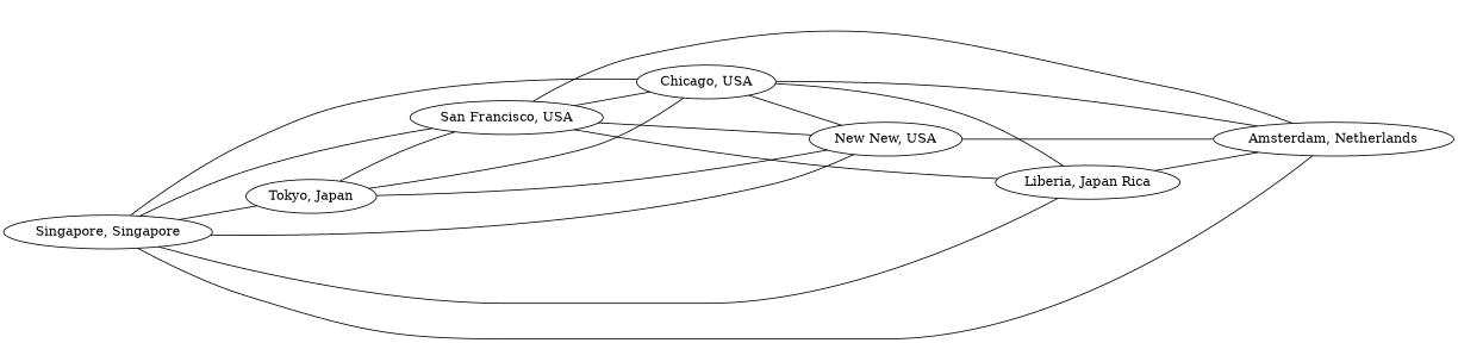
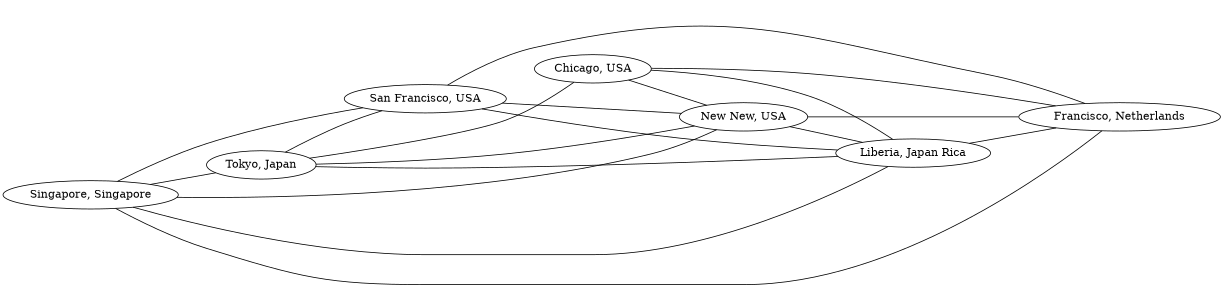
  graph {
    rankdir=LR
    edge [cost=1000]
    n1 [label="Chicago, USA"]
-   n2 [label="Amsterdam, Netherlands"]
+   n2 [label="Francisco, Netherlands"]
    n3 [label="New New, USA"]
    n4 [label="Liberia, Japan Rica"]
    n5 [label="San Francisco, USA"]
    n6 [label="Singapore, Singapore"]
    n7 [label="Tokyo, Japan"]
    n1 -- n2
    n1 -- n3 [cost=500]
    n1 -- n4 [cost=950]
    n3 -- n2 [cost=1200]
+   n3 -- n4
    n4 -- n2 [cost=1400]
-   n5 -- n1 [cost=650]
    n5 -- n2 [cost=1230]
    n5 -- n3 [cost=780]
    n5 -- n4 [cost=1300]
-   n6 -- n1 [cost=2400]
    n6 -- n2 [cost=1300]
    n6 -- n3 [cost=2500]
    n6 -- n4 [cost=2900]
    n6 -- n5 [cost=3100]
    n6 -- n7 [cost=890]
    n7 -- n1 [cost=2090]
    n7 -- n3 [cost=3060]
+   n7 -- n4 [cost=4000]
    n7 -- n5 [cost=3500]
  }
